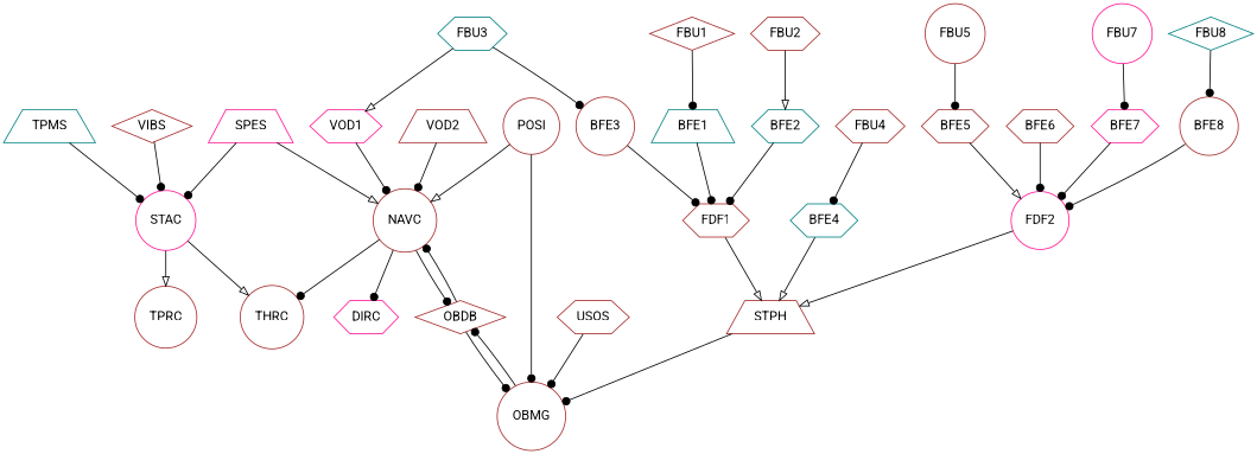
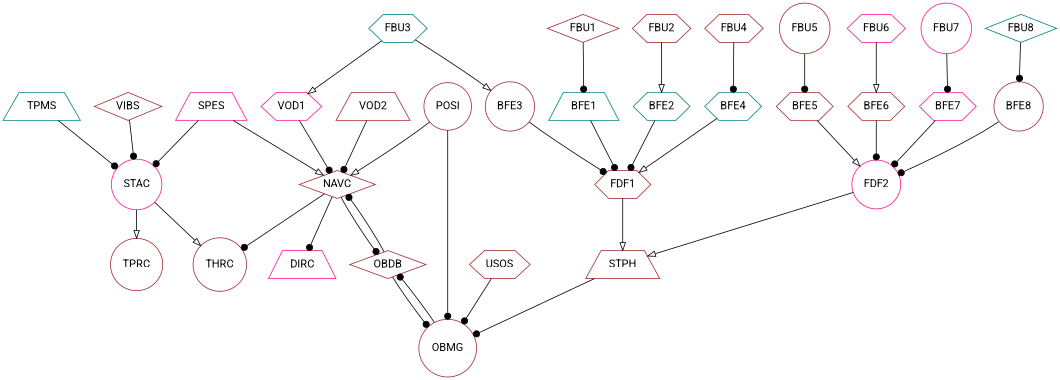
  digraph {
    fontname=Roboto
    node [color=brown fontname=Roboto shape=hexagon]
    edge [arrowhead=dot fontname=Roboto]
    TPMS [color=teal shape=trapezium]
    STAC [color=deeppink shape=circle]
    TPRC [shape=circle]
    THRC [shape=circle]
    VIBS [shape=diamond]
    SPES [color=deeppink shape=trapezium]
-   NAVC [shape=circle]
-   DIRC [color=deeppink]
+   NAVC [shape=diamond]
+   DIRC [color=deeppink shape=trapezium]
    OBDB [shape=diamond]
    POSI [shape=circle]
    OBMG [shape=circle]
    USOS
    FBU1 [shape=diamond]
    BFE1 [color=teal shape=trapezium]
    FDF1
    BFE2 [color=teal]
    FBU2
    FBU3 [color=teal]
    BFE3 [shape=circle]
    VOD1 [color=deeppink]
    VOD2 [shape=trapezium]
    BFE4 [color=teal]
    FBU4
    FBU5 [shape=circle]
    BFE5
    FDF2 [color=deeppink shape=circle]
+   FBU6 [color=deeppink]
    BFE6
    FBU7 [color=deeppink shape=circle]
    BFE7 [color=deeppink]
    FBU8 [color=teal shape=diamond]
    BFE8 [shape=circle]
    STPH [shape=trapezium]
    TPMS -> STAC
    STAC -> TPRC [arrowhead=onormal]
    STAC -> THRC [arrowhead=onormal]
    VIBS -> STAC
    SPES -> STAC
    SPES -> NAVC [arrowhead=onormal]
    NAVC -> THRC
    NAVC -> DIRC
    NAVC -> OBDB
    OBDB -> NAVC
    OBDB -> OBMG
    POSI -> NAVC [arrowhead=onormal]
    POSI -> OBMG
    OBMG -> OBDB
    USOS -> OBMG
    FBU1 -> BFE1
    BFE1 -> FDF1
    FDF1 -> STPH [arrowhead=onormal]
    BFE2 -> FDF1
    FBU2 -> BFE2 [arrowhead=onormal]
-   FBU3 -> BFE3
+   FBU3 -> BFE3 [arrowhead=onormal]
    FBU3 -> VOD1 [arrowhead=onormal]
    BFE3 -> FDF1
    VOD1 -> NAVC
    VOD2 -> NAVC
-   BFE4 -> STPH [arrowhead=onormal]
+   BFE4 -> FDF1 [arrowhead=onormal]
    FBU4 -> BFE4
    FBU5 -> BFE5
    BFE5 -> FDF2 [arrowhead=onormal]
    FDF2 -> STPH [arrowhead=onormal]
+   FBU6 -> BFE6 [arrowhead=onormal]
    BFE6 -> FDF2
    FBU7 -> BFE7
    BFE7 -> FDF2
    FBU8 -> BFE8
    BFE8 -> FDF2
    STPH -> OBMG
  }
